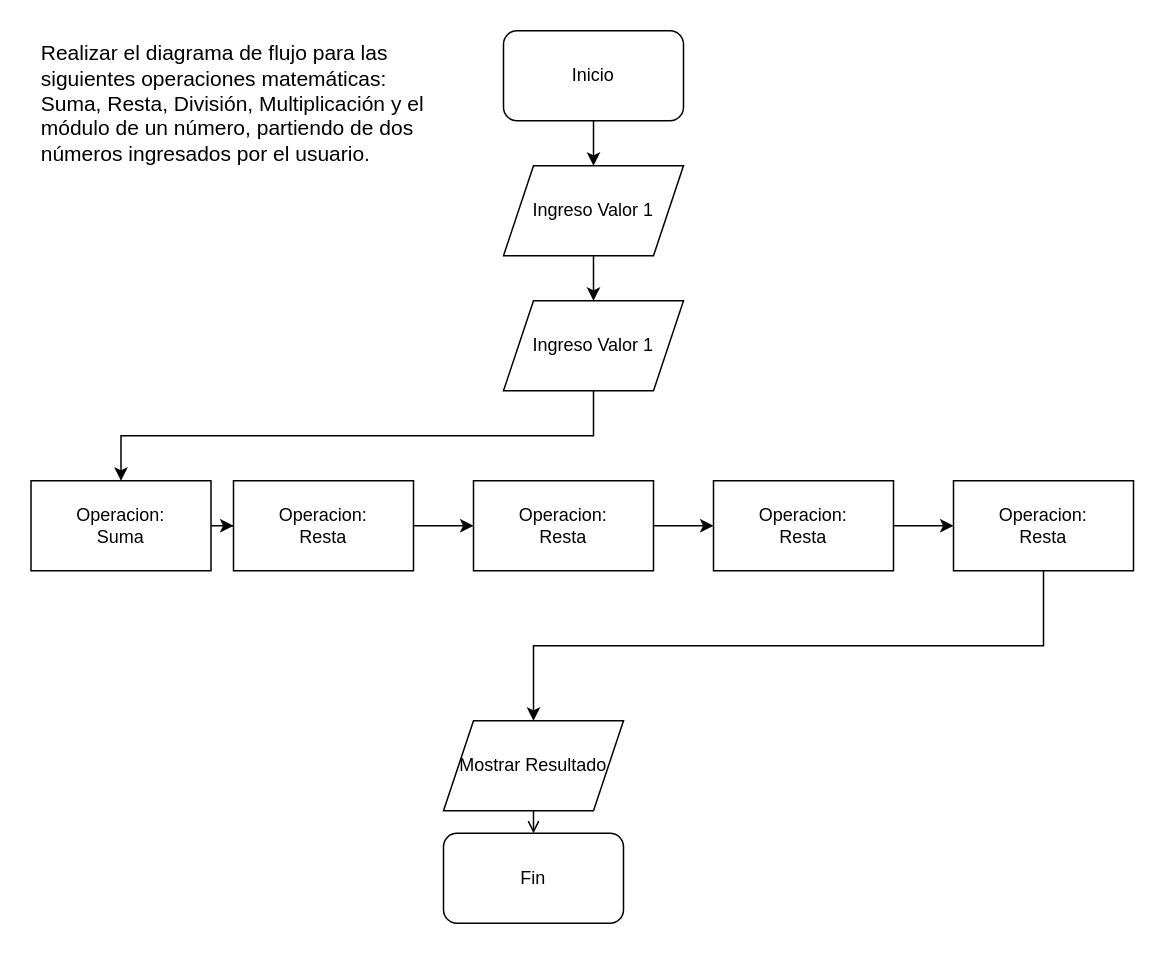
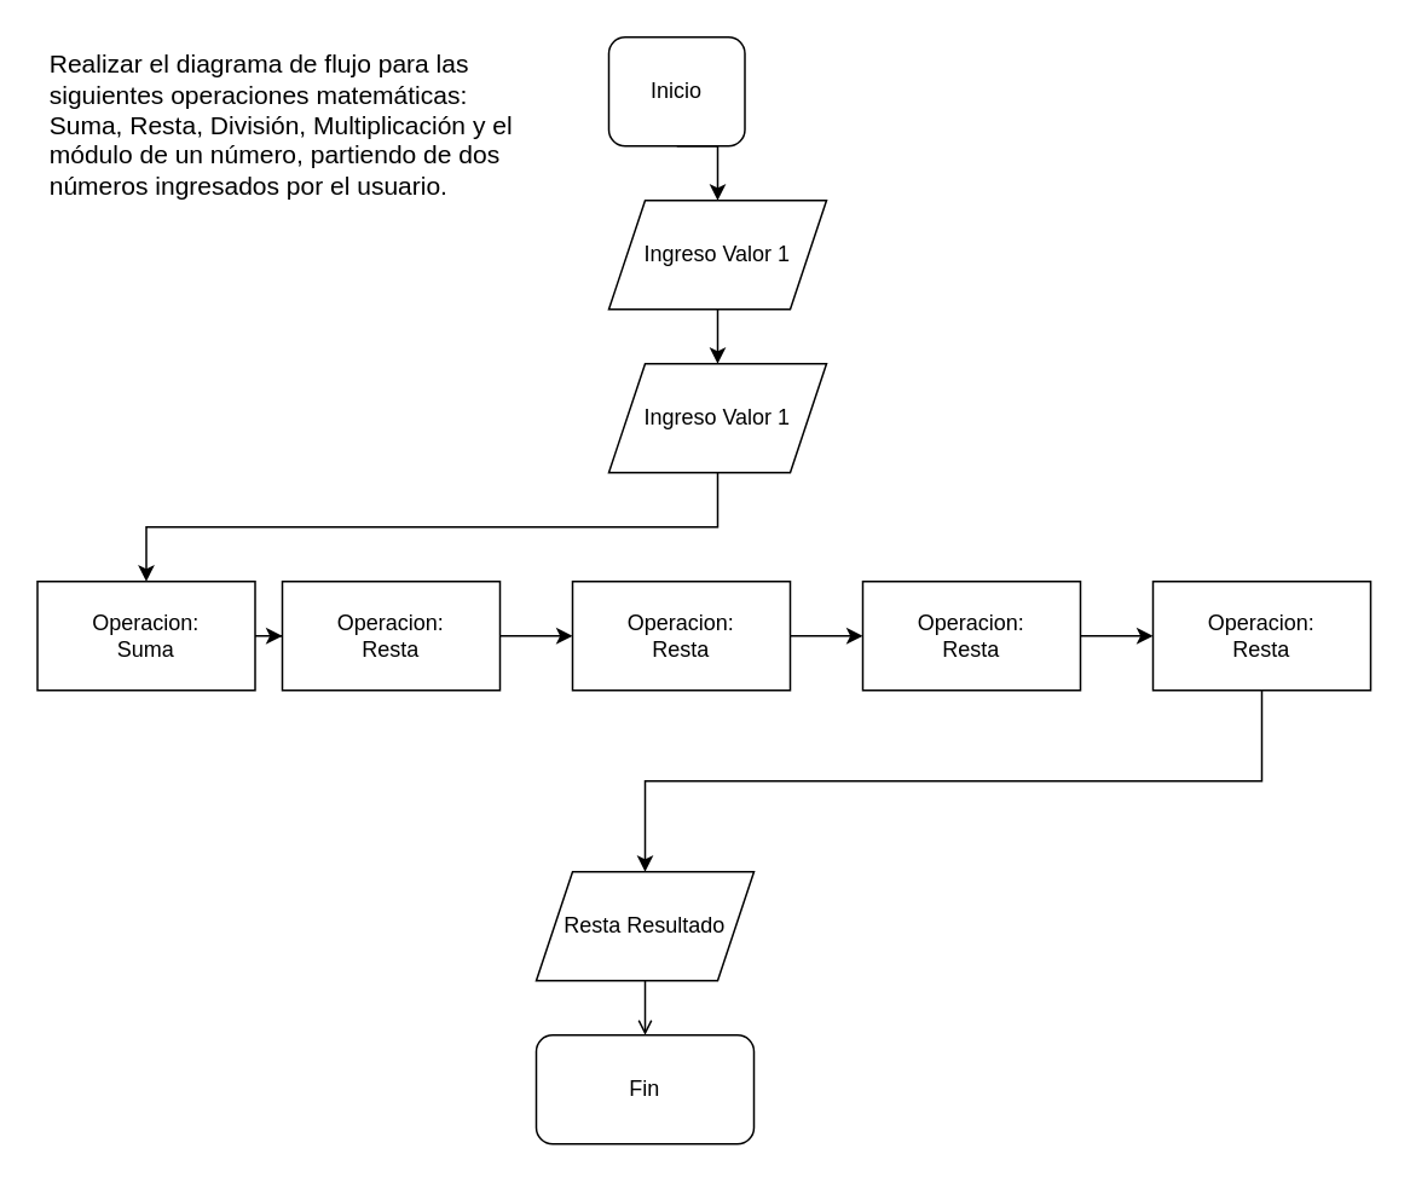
  <mxCell id="0" />
  <mxCell id="1" parent="0" />
  <mxCell id="2" style="edgeStyle=orthogonalEdgeStyle;rounded=0;orthogonalLoop=1;jettySize=auto;html=1;exitX=0.5;exitY=1;exitDx=0;exitDy=0;entryX=0.5;entryY=0;entryDx=0;entryDy=0;" edge="1" parent="1" source="3" target="5"><mxGeometry relative="1" as="geometry" /></mxCell>
- <mxCell id="3" value="Inicio" style="rounded=1;whiteSpace=wrap;html=1;" vertex="1" parent="1"><mxGeometry x="335" y="20" width="120" height="60" as="geometry" /></mxCell>
+ <mxCell id="3" value="Inicio" style="rounded=1;whiteSpace=wrap;html=1;" vertex="1" parent="1"><mxGeometry x="335" y="20" width="75" height="60" as="geometry" /></mxCell>
  <mxCell id="4" style="edgeStyle=orthogonalEdgeStyle;rounded=0;orthogonalLoop=1;jettySize=auto;html=1;exitX=0.5;exitY=1;exitDx=0;exitDy=0;entryX=0.5;entryY=0;entryDx=0;entryDy=0;" edge="1" parent="1" source="5" target="7"><mxGeometry relative="1" as="geometry" /></mxCell>
  <mxCell id="5" value="&lt;div&gt;Ingreso Valor 1&lt;/div&gt;" style="shape=parallelogram;perimeter=parallelogramPerimeter;whiteSpace=wrap;html=1;fixedSize=1;" vertex="1" parent="1"><mxGeometry x="335" y="110" width="120" height="60" as="geometry" /></mxCell>
  <mxCell id="6" style="edgeStyle=orthogonalEdgeStyle;rounded=0;orthogonalLoop=1;jettySize=auto;html=1;exitX=0.5;exitY=1;exitDx=0;exitDy=0;entryX=0.5;entryY=0;entryDx=0;entryDy=0;" edge="1" parent="1" source="7" target="9"><mxGeometry relative="1" as="geometry" /></mxCell>
  <mxCell id="7" value="&lt;div&gt;Ingreso Valor 1&lt;/div&gt;" style="shape=parallelogram;perimeter=parallelogramPerimeter;whiteSpace=wrap;html=1;fixedSize=1;" vertex="1" parent="1"><mxGeometry x="335" y="200" width="120" height="60" as="geometry" /></mxCell>
  <mxCell id="8" style="edgeStyle=orthogonalEdgeStyle;rounded=0;orthogonalLoop=1;jettySize=auto;html=1;entryX=0;entryY=0.5;entryDx=0;entryDy=0;" edge="1" parent="1" source="9" target="14"><mxGeometry relative="1" as="geometry" /></mxCell>
  <mxCell id="9" value="Operacion:&lt;br&gt;&lt;div&gt;Suma&lt;/div&gt;" style="rounded=0;whiteSpace=wrap;html=1;" vertex="1" parent="1"><mxGeometry x="20" y="320" width="120" height="60" as="geometry" /></mxCell>
  <mxCell id="10" style="edgeStyle=orthogonalEdgeStyle;rounded=0;orthogonalLoop=1;jettySize=auto;html=1;exitX=0.5;exitY=1;exitDx=0;exitDy=0;entryX=0.5;entryY=0;entryDx=0;entryDy=0;endArrow=open;" edge="1" parent="1" source="11" target="12"><mxGeometry relative="1" as="geometry" /></mxCell>
- <mxCell id="11" value="Mostrar Resultado" style="shape=parallelogram;perimeter=parallelogramPerimeter;whiteSpace=wrap;html=1;fixedSize=1;" vertex="1" parent="1"><mxGeometry x="295" y="480" width="120" height="60" as="geometry" /></mxCell>
- <mxCell id="12" value="&lt;div&gt;Fin&lt;/div&gt;" style="rounded=1;whiteSpace=wrap;html=1;" vertex="1" parent="1"><mxGeometry x="295" y="555" width="120" height="60" as="geometry" /></mxCell>
+ <mxCell id="11" value="Resta Resultado" style="shape=parallelogram;perimeter=parallelogramPerimeter;whiteSpace=wrap;html=1;fixedSize=1;" vertex="1" parent="1"><mxGeometry x="295" y="480" width="120" height="60" as="geometry" /></mxCell>
+ <mxCell id="12" value="&lt;div&gt;Fin&lt;/div&gt;" style="rounded=1;whiteSpace=wrap;html=1;" vertex="1" parent="1"><mxGeometry x="295" y="570" width="120" height="60" as="geometry" /></mxCell>
  <mxCell id="13" style="edgeStyle=orthogonalEdgeStyle;rounded=0;orthogonalLoop=1;jettySize=auto;html=1;exitX=1;exitY=0.5;exitDx=0;exitDy=0;" edge="1" parent="1" source="14" target="20"><mxGeometry relative="1" as="geometry" /></mxCell>
  <mxCell id="14" value="Operacion:&lt;br&gt;&lt;div&gt;Resta&lt;br&gt;&lt;/div&gt;" style="rounded=0;whiteSpace=wrap;html=1;" vertex="1" parent="1"><mxGeometry x="155" y="320" width="120" height="60" as="geometry" /></mxCell>
  <mxCell id="15" style="edgeStyle=orthogonalEdgeStyle;rounded=0;orthogonalLoop=1;jettySize=auto;html=1;exitX=0.5;exitY=1;exitDx=0;exitDy=0;entryX=0.5;entryY=0;entryDx=0;entryDy=0;" edge="1" parent="1" source="16" target="11"><mxGeometry relative="1" as="geometry" /></mxCell>
  <mxCell id="16" value="Operacion:&lt;br&gt;&lt;div&gt;Resta&lt;br&gt;&lt;/div&gt;" style="rounded=0;whiteSpace=wrap;html=1;" vertex="1" parent="1"><mxGeometry x="635" y="320" width="120" height="60" as="geometry" /></mxCell>
  <mxCell id="17" style="edgeStyle=orthogonalEdgeStyle;rounded=0;orthogonalLoop=1;jettySize=auto;html=1;exitX=1;exitY=0.5;exitDx=0;exitDy=0;" edge="1" parent="1" source="18" target="16"><mxGeometry relative="1" as="geometry" /></mxCell>
  <mxCell id="18" value="Operacion:&lt;br&gt;&lt;div&gt;Resta&lt;br&gt;&lt;/div&gt;" style="rounded=0;whiteSpace=wrap;html=1;" vertex="1" parent="1"><mxGeometry x="475" y="320" width="120" height="60" as="geometry" /></mxCell>
  <mxCell id="19" style="edgeStyle=orthogonalEdgeStyle;rounded=0;orthogonalLoop=1;jettySize=auto;html=1;exitX=1;exitY=0.5;exitDx=0;exitDy=0;entryX=0;entryY=0.5;entryDx=0;entryDy=0;" edge="1" parent="1" source="20" target="18"><mxGeometry relative="1" as="geometry" /></mxCell>
  <mxCell id="20" value="Operacion:&lt;br&gt;&lt;div&gt;Resta&lt;br&gt;&lt;/div&gt;" style="rounded=0;whiteSpace=wrap;html=1;" vertex="1" parent="1"><mxGeometry x="315" y="320" width="120" height="60" as="geometry" /></mxCell>
  <mxCell id="21" value="&lt;font style=&quot;font-size: 14px&quot;&gt;Realizar el diagrama de flujo para las siguientes operaciones matemáticas: Suma, Resta, División, Multiplicación y el módulo de un número, partiendo de dos números ingresados por el usuario.&lt;/font&gt;" style="text;whiteSpace=wrap;html=1;" vertex="1" parent="1"><mxGeometry x="25" y="20" width="270" height="140" as="geometry" /></mxCell>
